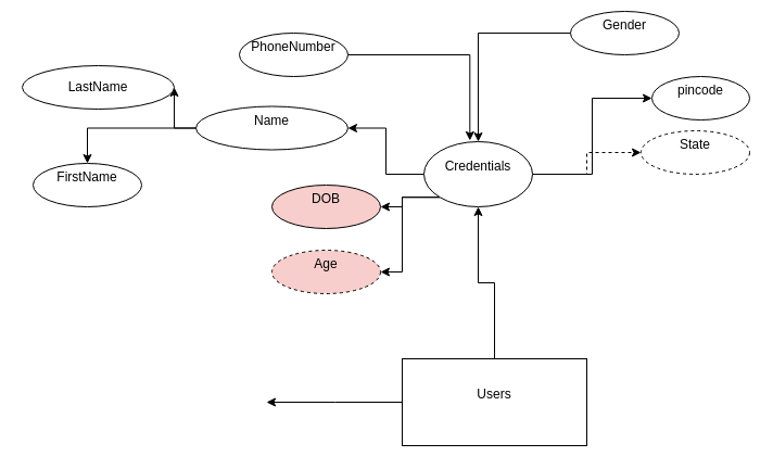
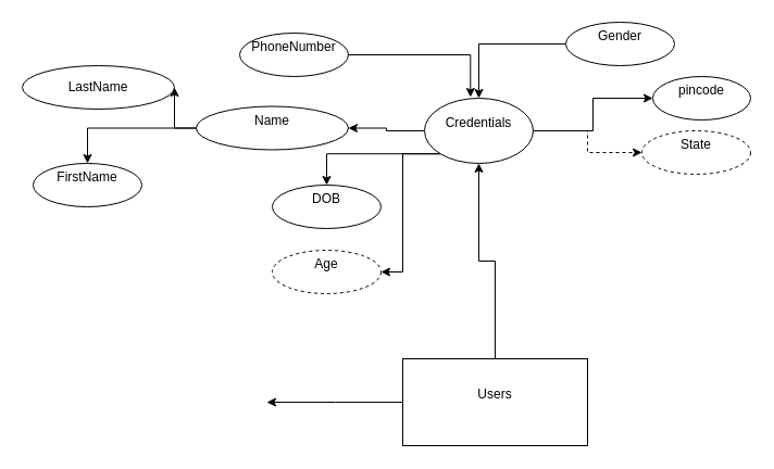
  <mxCell id="0" />
  <mxCell id="1" parent="0" />
  <mxCell id="2" value="" style="edgeStyle=orthogonalEdgeStyle;rounded=0;orthogonalLoop=1;jettySize=auto;html=1;" edge="1" parent="1" source="4"><mxGeometry relative="1" as="geometry"><mxPoint x="245" y="370" as="targetPoint" /></mxGeometry></mxCell>
  <mxCell id="3" style="edgeStyle=orthogonalEdgeStyle;rounded=0;orthogonalLoop=1;jettySize=auto;html=1;entryX=0.5;entryY=1;entryDx=0;entryDy=0;" edge="1" parent="1" source="4" target="20"><mxGeometry relative="1" as="geometry" /></mxCell>
  <mxCell id="4" value="Users&lt;div&gt;&lt;br&gt;&lt;/div&gt;" style="whiteSpace=wrap;html=1;align=center;" vertex="1" parent="1"><mxGeometry x="370" y="330" width="170" height="80" as="geometry" /></mxCell>
  <mxCell id="5" style="edgeStyle=orthogonalEdgeStyle;rounded=0;orthogonalLoop=1;jettySize=auto;html=1;exitX=0;exitY=0.5;exitDx=0;exitDy=0;" edge="1" parent="1" source="6" target="20"><mxGeometry relative="1" as="geometry" /></mxCell>
- <mxCell id="6" value="Gender&lt;div&gt;&lt;br&gt;&lt;/div&gt;" style="ellipse;whiteSpace=wrap;html=1;align=center;" vertex="1" parent="1"><mxGeometry x="525" y="10" width="100" height="40" as="geometry" /></mxCell>
+ <mxCell id="6" value="Gender&lt;div&gt;&lt;br&gt;&lt;/div&gt;" style="ellipse;whiteSpace=wrap;html=1;align=center;" vertex="1" parent="1"><mxGeometry x="520" width="100" height="40" as="geometry" y="20" /></mxCell>
  <mxCell id="7" value="" style="edgeStyle=orthogonalEdgeStyle;rounded=0;orthogonalLoop=1;jettySize=auto;html=1;" edge="1" parent="1" source="9" target="10"><mxGeometry relative="1" as="geometry" /></mxCell>
  <mxCell id="8" value="" style="edgeStyle=orthogonalEdgeStyle;rounded=0;orthogonalLoop=1;jettySize=auto;html=1;" edge="1" parent="1" source="9" target="11"><mxGeometry relative="1" as="geometry" /></mxCell>
  <mxCell id="9" value="Name&lt;div&gt;&lt;br&gt;&lt;/div&gt;" style="ellipse;whiteSpace=wrap;html=1;align=center;" vertex="1" parent="1"><mxGeometry x="180" y="97.5" width="140" height="40" as="geometry" /></mxCell>
  <mxCell id="10" value="FirstName&lt;div&gt;&lt;br&gt;&lt;/div&gt;" style="ellipse;whiteSpace=wrap;html=1;align=center;" vertex="1" parent="1"><mxGeometry x="30" y="150" width="100" height="40" as="geometry" /></mxCell>
  <mxCell id="11" value="LastName" style="ellipse;whiteSpace=wrap;html=1;align=center;" vertex="1" parent="1"><mxGeometry x="20" y="60" width="140" height="40" as="geometry" /></mxCell>
  <mxCell id="12" value="pincode&lt;div&gt;&lt;br&gt;&lt;/div&gt;" style="ellipse;whiteSpace=wrap;html=1;align=center;" vertex="1" parent="1"><mxGeometry x="600" y="70" width="90" height="40" as="geometry" /></mxCell>
  <mxCell id="13" value="PhoneNumber&lt;div&gt;&lt;br&gt;&lt;/div&gt;" style="ellipse;whiteSpace=wrap;html=1;align=center;" vertex="1" parent="1"><mxGeometry x="220" y="30" width="100" height="40" as="geometry" /></mxCell>
  <mxCell id="14" value="State&lt;div&gt;&lt;br&gt;&lt;/div&gt;" style="ellipse;whiteSpace=wrap;html=1;align=center;dashed=1;" vertex="1" parent="1"><mxGeometry x="590" y="120" width="100" height="40" as="geometry" /></mxCell>
  <mxCell id="15" style="edgeStyle=orthogonalEdgeStyle;rounded=0;orthogonalLoop=1;jettySize=auto;html=1;exitX=0;exitY=0.5;exitDx=0;exitDy=0;entryX=1;entryY=0.5;entryDx=0;entryDy=0;" edge="1" parent="1" source="20" target="9"><mxGeometry relative="1" as="geometry" /></mxCell>
  <mxCell id="16" style="edgeStyle=orthogonalEdgeStyle;rounded=0;orthogonalLoop=1;jettySize=auto;html=1;entryX=0;entryY=0.5;entryDx=0;entryDy=0;" edge="1" parent="1" source="20" target="12"><mxGeometry relative="1" as="geometry" /></mxCell>
  <mxCell id="17" style="edgeStyle=orthogonalEdgeStyle;rounded=0;orthogonalLoop=1;jettySize=auto;html=1;entryX=0;entryY=0.5;entryDx=0;entryDy=0;dashed=1;" edge="1" parent="1" source="20" target="14"><mxGeometry relative="1" as="geometry" /></mxCell>
  <mxCell id="18" style="edgeStyle=orthogonalEdgeStyle;rounded=0;orthogonalLoop=1;jettySize=auto;html=1;exitX=0;exitY=1;exitDx=0;exitDy=0;" edge="1" parent="1" source="20" target="22"><mxGeometry relative="1" as="geometry" /></mxCell>
  <mxCell id="19" style="edgeStyle=orthogonalEdgeStyle;rounded=0;orthogonalLoop=1;jettySize=auto;html=1;exitX=0;exitY=1;exitDx=0;exitDy=0;entryX=1;entryY=0.5;entryDx=0;entryDy=0;" edge="1" parent="1" source="20" target="23"><mxGeometry relative="1" as="geometry" /></mxCell>
- <mxCell id="20" value="Credentials&lt;div&gt;&lt;br&gt;&lt;/div&gt;" style="ellipse;whiteSpace=wrap;html=1;align=center;" vertex="1" parent="1"><mxGeometry x="390" y="130" width="100" height="60" as="geometry" /></mxCell>
+ <mxCell id="20" value="Credentials&lt;div&gt;&lt;br&gt;&lt;/div&gt;" style="ellipse;whiteSpace=wrap;html=1;align=center;" vertex="1" parent="1"><mxGeometry x="390" y="90" width="100" height="60" as="geometry" /></mxCell>
  <mxCell id="21" style="edgeStyle=orthogonalEdgeStyle;rounded=0;orthogonalLoop=1;jettySize=auto;html=1;exitX=1;exitY=0.5;exitDx=0;exitDy=0;entryX=0.423;entryY=-0.017;entryDx=0;entryDy=0;entryPerimeter=0;" edge="1" parent="1" source="13" target="20"><mxGeometry relative="1" as="geometry" /></mxCell>
- <mxCell id="22" value="DOB&lt;div&gt;&lt;br&gt;&lt;/div&gt;" style="ellipse;whiteSpace=wrap;html=1;align=center;fillColor=#f8cecc;" vertex="1" parent="1"><mxGeometry y="170" width="100" height="40" as="geometry" x="250" /></mxCell>
- <mxCell id="23" value="Age&lt;div&gt;&lt;br&gt;&lt;/div&gt;" style="ellipse;whiteSpace=wrap;html=1;align=center;dashed=1;fillColor=#f8cecc;" vertex="1" parent="1"><mxGeometry y="230" width="100" height="40" as="geometry" x="250" /></mxCell>
+ <mxCell id="22" value="DOB&lt;div&gt;&lt;br&gt;&lt;/div&gt;" style="ellipse;whiteSpace=wrap;html=1;align=center;" vertex="1" parent="1"><mxGeometry y="170" width="100" height="40" as="geometry" x="250" /></mxCell>
+ <mxCell id="23" value="Age&lt;div&gt;&lt;br&gt;&lt;/div&gt;" style="ellipse;whiteSpace=wrap;html=1;align=center;dashed=1;" vertex="1" parent="1"><mxGeometry y="230" width="100" height="40" as="geometry" x="250" /></mxCell>
